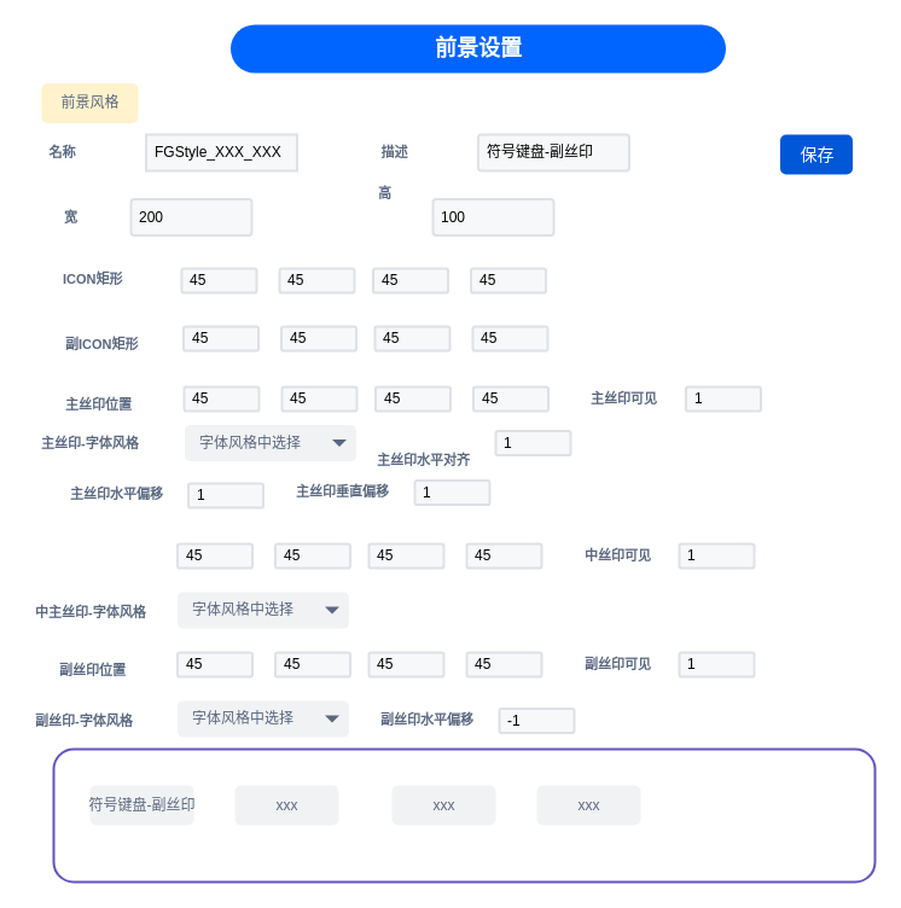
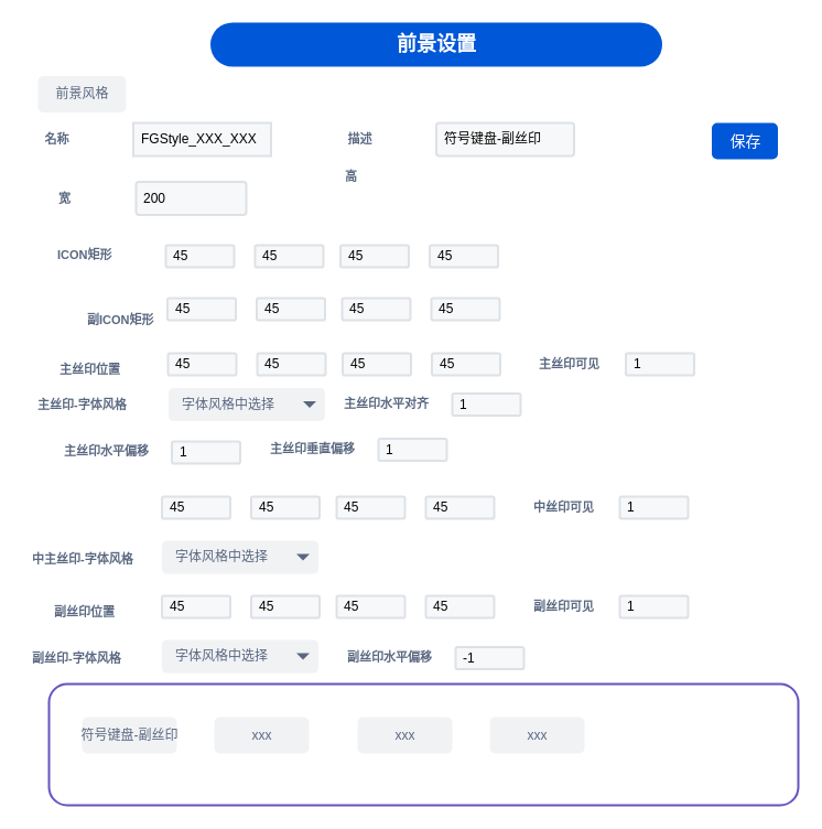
  <mxCell id="0" />
  <mxCell id="1" parent="0" />
  <mxCell id="2" value="名称" style="fillColor=none;strokeColor=none;html=1;fontSize=11;fontStyle=0;align=center;fontColor=#596780;fontStyle=1;fontSize=11;labelPosition=center;verticalLabelPosition=middle;verticalAlign=middle;" parent="1" vertex="1"><mxGeometry x="20.5" y="116" width="60" height="20" as="geometry" /></mxCell>
  <mxCell id="3" value="FGStyle_XXX_XXX" style="arcSize=9;fillColor=#F7F8F9;align=left;spacingLeft=5;strokeColor=#DEE1E6;html=1;strokeWidth=2;fontSize=12;rounded=0;" parent="1" vertex="1"><mxGeometry x="120.5" y="111" width="125" height="30" as="geometry" /></mxCell>
  <mxCell id="4" value="描述" style="fillColor=none;strokeColor=none;html=1;fontSize=11;fontStyle=0;align=center;fontColor=#596780;fontStyle=1;fontSize=11;labelPosition=center;verticalLabelPosition=middle;verticalAlign=middle;" parent="1" vertex="1"><mxGeometry x="295.5" y="116" width="60" height="20" as="geometry" /></mxCell>
  <mxCell id="5" value="符号键盘-副丝印" style="rounded=1;arcSize=9;fillColor=#F7F8F9;align=left;spacingLeft=5;strokeColor=#DEE1E6;html=1;strokeWidth=2;fontSize=12" parent="1" vertex="1"><mxGeometry x="395.5" y="111" width="125" height="30" as="geometry" /></mxCell>
  <mxCell id="6" value="保存" style="rounded=1;fillColor=#0057D8;strokeColor=none;fontColor=#ffffff;align=center;verticalAlign=middle;fontStyle=0;fontSize=14;html=1;shadow=0;dashed=0" parent="1" vertex="1"><mxGeometry x="645.5" y="111" width="60" height="33" as="geometry" /></mxCell>
  <mxCell id="7" value="" style="dashed=0;html=1;rounded=1;strokeColor=#6554C0;fontSize=12;align=center;fontStyle=1;strokeWidth=2;fontColor=#6554C0" parent="1" vertex="1"><mxGeometry x="44" y="620" width="680" height="110" as="geometry" /></mxCell>
  <mxCell id="8" value="符号键盘-副丝印" style="rounded=1;fillColor=#F1F2F4;strokeColor=none;html=1;fontColor=#596780;align=center;verticalAlign=middle;fontStyle=0;fontSize=12" parent="1" vertex="1"><mxGeometry x="74" y="650" width="86" height="33" as="geometry" /></mxCell>
  <mxCell id="9" value="xxx" style="rounded=1;fillColor=#F1F2F4;strokeColor=none;html=1;fontColor=#596780;align=center;verticalAlign=middle;fontStyle=0;fontSize=12" parent="1" vertex="1"><mxGeometry x="444" y="650" width="86" height="33" as="geometry" /></mxCell>
  <mxCell id="10" value="xxx" style="rounded=1;fillColor=#F1F2F4;strokeColor=none;html=1;fontColor=#596780;align=center;verticalAlign=middle;fontStyle=0;fontSize=12" parent="1" vertex="1"><mxGeometry x="324" y="650" width="86" height="33" as="geometry" /></mxCell>
  <mxCell id="11" value="xxx" style="rounded=1;fillColor=#F1F2F4;strokeColor=none;html=1;fontColor=#596780;align=center;verticalAlign=middle;fontStyle=0;fontSize=12" parent="1" vertex="1"><mxGeometry x="194" y="650" width="86" height="33" as="geometry" /></mxCell>
  <mxCell id="12" value="ICON矩形" style="fillColor=none;strokeColor=none;html=1;fontSize=11;fontStyle=0;align=left;fontColor=#596780;fontStyle=1;fontSize=11" parent="1" vertex="1"><mxGeometry x="50" y="221" width="60" height="20" as="geometry" /></mxCell>
  <mxCell id="13" value="45" style="rounded=1;arcSize=9;fillColor=#F7F8F9;align=left;spacingLeft=5;strokeColor=#DEE1E6;html=1;strokeWidth=2;fontSize=12" parent="1" vertex="1"><mxGeometry x="150" y="222" width="62" height="20" as="geometry" /></mxCell>
  <mxCell id="14" value="45" style="rounded=1;arcSize=9;fillColor=#F7F8F9;align=left;spacingLeft=5;strokeColor=#DEE1E6;html=1;strokeWidth=2;fontSize=12" parent="1" vertex="1"><mxGeometry x="231" y="222" width="62" height="20" as="geometry" /></mxCell>
  <mxCell id="15" value="45" style="rounded=1;arcSize=9;fillColor=#F7F8F9;align=left;spacingLeft=5;strokeColor=#DEE1E6;html=1;strokeWidth=2;fontSize=12" parent="1" vertex="1"><mxGeometry x="308.5" y="222" width="62" height="20" as="geometry" /></mxCell>
  <mxCell id="16" value="45" style="rounded=1;arcSize=9;fillColor=#F7F8F9;align=left;spacingLeft=5;strokeColor=#DEE1E6;html=1;strokeWidth=2;fontSize=12" parent="1" vertex="1"><mxGeometry x="389.5" y="222" width="62" height="20" as="geometry" /></mxCell>
- <mxCell id="17" value="副ICON矩形" style="fillColor=none;strokeColor=none;html=1;fontSize=11;fontStyle=0;align=left;fontColor=#596780;fontStyle=1;fontSize=11" parent="1" vertex="1"><mxGeometry x="51.5" y="275" width="60" height="20" as="geometry" /></mxCell>
+ <mxCell id="17" value="副ICON矩形" style="fillColor=none;strokeColor=none;html=1;fontSize=11;fontStyle=0;align=left;fontColor=#596780;fontStyle=1;fontSize=11" parent="1" vertex="1"><mxGeometry x="76.5" y="280" width="60" height="20" as="geometry" /></mxCell>
  <mxCell id="18" value="45" style="rounded=1;arcSize=9;fillColor=#F7F8F9;align=left;spacingLeft=5;strokeColor=#DEE1E6;html=1;strokeWidth=2;fontSize=12" parent="1" vertex="1"><mxGeometry x="151.5" y="270" width="62" height="20" as="geometry" /></mxCell>
  <mxCell id="19" value="45" style="rounded=1;arcSize=9;fillColor=#F7F8F9;align=left;spacingLeft=5;strokeColor=#DEE1E6;html=1;strokeWidth=2;fontSize=12" parent="1" vertex="1"><mxGeometry x="232.5" y="270" width="62" height="20" as="geometry" /></mxCell>
  <mxCell id="20" value="45" style="rounded=1;arcSize=9;fillColor=#F7F8F9;align=left;spacingLeft=5;strokeColor=#DEE1E6;html=1;strokeWidth=2;fontSize=12" parent="1" vertex="1"><mxGeometry x="310" y="270" width="62" height="20" as="geometry" /></mxCell>
  <mxCell id="21" value="45" style="rounded=1;arcSize=9;fillColor=#F7F8F9;align=left;spacingLeft=5;strokeColor=#DEE1E6;html=1;strokeWidth=2;fontSize=12" parent="1" vertex="1"><mxGeometry x="391" y="270" width="62" height="20" as="geometry" /></mxCell>
  <mxCell id="22" value="主丝印位置" style="fillColor=none;strokeColor=none;html=1;fontSize=11;fontStyle=0;align=left;fontColor=#596780;fontStyle=1;fontSize=11" parent="1" vertex="1"><mxGeometry x="52" y="325" width="60" height="20" as="geometry" /></mxCell>
  <mxCell id="23" value="45" style="rounded=1;arcSize=9;fillColor=#F7F8F9;align=left;spacingLeft=5;strokeColor=#DEE1E6;html=1;strokeWidth=2;fontSize=12" parent="1" vertex="1"><mxGeometry x="152" y="320" width="62" height="20" as="geometry" /></mxCell>
  <mxCell id="24" value="45" style="rounded=1;arcSize=9;fillColor=#F7F8F9;align=left;spacingLeft=5;strokeColor=#DEE1E6;html=1;strokeWidth=2;fontSize=12" parent="1" vertex="1"><mxGeometry x="233" y="320" width="62" height="20" as="geometry" /></mxCell>
  <mxCell id="25" value="45" style="rounded=1;arcSize=9;fillColor=#F7F8F9;align=left;spacingLeft=5;strokeColor=#DEE1E6;html=1;strokeWidth=2;fontSize=12" parent="1" vertex="1"><mxGeometry x="310.5" y="320" width="62" height="20" as="geometry" /></mxCell>
  <mxCell id="26" value="45" style="rounded=1;arcSize=9;fillColor=#F7F8F9;align=left;spacingLeft=5;strokeColor=#DEE1E6;html=1;strokeWidth=2;fontSize=12" parent="1" vertex="1"><mxGeometry x="391.5" y="320" width="62" height="20" as="geometry" /></mxCell>
  <mxCell id="27" value="主丝印-字体风格" style="fillColor=none;strokeColor=none;html=1;fontSize=11;fontStyle=0;align=left;fontColor=#596780;fontStyle=1;fontSize=11" parent="1" vertex="1"><mxGeometry x="32" y="356.5" width="93" height="20" as="geometry" /></mxCell>
  <mxCell id="28" value="45" style="rounded=1;arcSize=9;fillColor=#F7F8F9;align=left;spacingLeft=5;strokeColor=#DEE1E6;html=1;strokeWidth=2;fontSize=12" parent="1" vertex="1"><mxGeometry x="146.5" y="450" width="62" height="20" as="geometry" /></mxCell>
  <mxCell id="29" value="45" style="rounded=1;arcSize=9;fillColor=#F7F8F9;align=left;spacingLeft=5;strokeColor=#DEE1E6;html=1;strokeWidth=2;fontSize=12" parent="1" vertex="1"><mxGeometry x="227.5" y="450" width="62" height="20" as="geometry" /></mxCell>
  <mxCell id="30" value="45" style="rounded=1;arcSize=9;fillColor=#F7F8F9;align=left;spacingLeft=5;strokeColor=#DEE1E6;html=1;strokeWidth=2;fontSize=12" parent="1" vertex="1"><mxGeometry x="305" y="450" width="62" height="20" as="geometry" /></mxCell>
  <mxCell id="31" value="45" style="rounded=1;arcSize=9;fillColor=#F7F8F9;align=left;spacingLeft=5;strokeColor=#DEE1E6;html=1;strokeWidth=2;fontSize=12" parent="1" vertex="1"><mxGeometry x="386" y="450" width="62" height="20" as="geometry" /></mxCell>
  <mxCell id="32" value="中主丝印-字体风格" style="fillColor=none;strokeColor=none;html=1;fontSize=11;fontStyle=0;align=left;fontColor=#596780;fontStyle=1;fontSize=11" parent="1" vertex="1"><mxGeometry x="27" y="496.5" width="93" height="20" as="geometry" /></mxCell>
  <mxCell id="33" value="字体风格中选择" style="rounded=1;fillColor=#F1F2F4;strokeColor=none;html=1;fontColor=#596780;align=left;fontSize=12;spacingLeft=10" parent="1" vertex="1"><mxGeometry x="146.5" y="490" width="142" height="30" as="geometry" /></mxCell>
  <mxCell id="34" value="" style="shape=triangle;direction=south;fillColor=#596780;strokeColor=none;html=1" parent="33" vertex="1"><mxGeometry x="1" y="0.5" width="12" height="6" relative="1" as="geometry"><mxPoint x="-20" y="-3" as="offset" /></mxGeometry></mxCell>
  <mxCell id="35" value="副丝印位置" style="fillColor=none;strokeColor=none;html=1;fontSize=11;fontStyle=0;align=left;fontColor=#596780;fontStyle=1;fontSize=11" parent="1" vertex="1"><mxGeometry x="46.5" y="545" width="60" height="20" as="geometry" /></mxCell>
  <mxCell id="36" value="45" style="rounded=1;arcSize=9;fillColor=#F7F8F9;align=left;spacingLeft=5;strokeColor=#DEE1E6;html=1;strokeWidth=2;fontSize=12" parent="1" vertex="1"><mxGeometry x="146.5" y="540" width="62" height="20" as="geometry" /></mxCell>
  <mxCell id="37" value="45" style="rounded=1;arcSize=9;fillColor=#F7F8F9;align=left;spacingLeft=5;strokeColor=#DEE1E6;html=1;strokeWidth=2;fontSize=12" parent="1" vertex="1"><mxGeometry x="227.5" y="540" width="62" height="20" as="geometry" /></mxCell>
  <mxCell id="38" value="45" style="rounded=1;arcSize=9;fillColor=#F7F8F9;align=left;spacingLeft=5;strokeColor=#DEE1E6;html=1;strokeWidth=2;fontSize=12" parent="1" vertex="1"><mxGeometry x="305" y="540" width="62" height="20" as="geometry" /></mxCell>
  <mxCell id="39" value="45" style="rounded=1;arcSize=9;fillColor=#F7F8F9;align=left;spacingLeft=5;strokeColor=#DEE1E6;html=1;strokeWidth=2;fontSize=12" parent="1" vertex="1"><mxGeometry x="386" y="540" width="62" height="20" as="geometry" /></mxCell>
  <mxCell id="40" value="副丝印-字体风格" style="fillColor=none;strokeColor=none;html=1;fontSize=11;fontStyle=0;align=left;fontColor=#596780;fontStyle=1;fontSize=11" parent="1" vertex="1"><mxGeometry x="27" y="586.5" width="93" height="20" as="geometry" /></mxCell>
  <mxCell id="41" value="字体风格中选择" style="rounded=1;fillColor=#F1F2F4;strokeColor=none;html=1;fontColor=#596780;align=left;fontSize=12;spacingLeft=10" parent="1" vertex="1"><mxGeometry x="146.5" y="580" width="142" height="30" as="geometry" /></mxCell>
  <mxCell id="42" value="" style="shape=triangle;direction=south;fillColor=#596780;strokeColor=none;html=1" parent="41" vertex="1"><mxGeometry x="1" y="0.5" width="12" height="6" relative="1" as="geometry"><mxPoint x="-20" y="-3" as="offset" /></mxGeometry></mxCell>
  <mxCell id="43" value="字体风格中选择" style="rounded=1;fillColor=#F1F2F4;strokeColor=none;html=1;fontColor=#596780;align=left;fontSize=12;spacingLeft=10" parent="1" vertex="1"><mxGeometry x="152.5" y="351.5" width="142" height="30" as="geometry" /></mxCell>
  <mxCell id="44" value="" style="shape=triangle;direction=south;fillColor=#596780;strokeColor=none;html=1" parent="43" vertex="1"><mxGeometry x="1" y="0.5" width="12" height="6" relative="1" as="geometry"><mxPoint x="-20" y="-3" as="offset" /></mxGeometry></mxCell>
  <mxCell id="45" value="宽" style="fillColor=none;strokeColor=none;html=1;fontSize=11;fontStyle=0;align=center;fontColor=#596780;fontStyle=1;fontSize=11" parent="1" vertex="1"><mxGeometry x="28" y="169.5" width="60" height="20" as="geometry" /></mxCell>
- <mxCell id="46" value="200" style="rounded=1;arcSize=9;fillColor=#F7F8F9;align=left;spacingLeft=5;strokeColor=#DEE1E6;html=1;strokeWidth=2;fontSize=12" parent="1" vertex="1"><mxGeometry x="108" y="164.5" width="100" height="30" as="geometry" /></mxCell>
+ <mxCell id="46" value="200" style="rounded=1;arcSize=9;fillColor=#F7F8F9;align=left;spacingLeft=5;strokeColor=#DEE1E6;html=1;strokeWidth=2;fontSize=12" parent="1" vertex="1"><mxGeometry x="123" y="164.5" width="100" height="30" as="geometry" /></mxCell>
  <mxCell id="47" value="高" style="fillColor=none;strokeColor=none;html=1;fontSize=11;fontStyle=0;align=center;fontColor=#596780;fontStyle=1;fontSize=11" parent="1" vertex="1"><mxGeometry x="288" y="149.5" width="60" height="20" as="geometry" /></mxCell>
- <mxCell id="48" value="100" style="rounded=1;arcSize=9;fillColor=#F7F8F9;align=left;spacingLeft=5;strokeColor=#DEE1E6;html=1;strokeWidth=2;fontSize=12" parent="1" vertex="1"><mxGeometry x="358" y="164.5" width="100" height="30" as="geometry" /></mxCell>
- <mxCell id="49" value="主丝印水平对齐" style="fillColor=none;strokeColor=none;html=1;fontSize=11;fontStyle=0;align=left;fontColor=#596780;fontStyle=1;fontSize=11" parent="1" vertex="1"><mxGeometry x="310" y="372" width="89" height="17" as="geometry" /></mxCell>
+ <mxCell id="49" value="主丝印水平对齐" style="fillColor=none;strokeColor=none;html=1;fontSize=11;fontStyle=0;align=left;fontColor=#596780;fontStyle=1;fontSize=11" parent="1" vertex="1"><mxGeometry x="310" y="357" width="89" height="17" as="geometry" /></mxCell>
  <mxCell id="50" value="1" style="rounded=1;arcSize=9;fillColor=#F7F8F9;align=left;spacingLeft=5;strokeColor=#DEE1E6;html=1;strokeWidth=2;fontSize=12" parent="1" vertex="1"><mxGeometry x="410" y="356.5" width="62" height="20" as="geometry" /></mxCell>
  <mxCell id="51" value="副丝印水平偏移" style="fillColor=none;strokeColor=none;html=1;fontSize=11;fontStyle=0;align=left;fontColor=#596780;fontStyle=1;fontSize=11" parent="1" vertex="1"><mxGeometry x="313" y="587" width="89" height="17" as="geometry" /></mxCell>
  <mxCell id="52" value="-1" style="rounded=1;arcSize=9;fillColor=#F7F8F9;align=left;spacingLeft=5;strokeColor=#DEE1E6;html=1;strokeWidth=2;fontSize=12" parent="1" vertex="1"><mxGeometry x="413" y="586.5" width="62" height="20" as="geometry" /></mxCell>
  <mxCell id="53" value="主丝印可见" style="fillColor=none;strokeColor=none;html=1;fontSize=11;fontStyle=0;align=left;fontColor=#596780;fontStyle=1;fontSize=11" parent="1" vertex="1"><mxGeometry x="487" y="320" width="60" height="20" as="geometry" /></mxCell>
  <mxCell id="54" value="1" style="rounded=1;arcSize=9;fillColor=#F7F8F9;align=left;spacingLeft=5;strokeColor=#DEE1E6;html=1;strokeWidth=2;fontSize=12" parent="1" vertex="1"><mxGeometry x="567.5" y="320" width="62" height="20" as="geometry" /></mxCell>
  <mxCell id="55" value="中丝印可见" style="fillColor=none;strokeColor=none;html=1;fontSize=11;fontStyle=0;align=left;fontColor=#596780;fontStyle=1;fontSize=11" parent="1" vertex="1"><mxGeometry x="481.5" y="450" width="60" height="20" as="geometry" /></mxCell>
  <mxCell id="56" value="1" style="rounded=1;arcSize=9;fillColor=#F7F8F9;align=left;spacingLeft=5;strokeColor=#DEE1E6;html=1;strokeWidth=2;fontSize=12" parent="1" vertex="1"><mxGeometry x="562" y="450" width="62" height="20" as="geometry" /></mxCell>
  <mxCell id="57" value="副丝印可见" style="fillColor=none;strokeColor=none;html=1;fontSize=11;fontStyle=0;align=left;fontColor=#596780;fontStyle=1;fontSize=11" parent="1" vertex="1"><mxGeometry x="481.5" y="540" width="60" height="20" as="geometry" /></mxCell>
  <mxCell id="58" value="1" style="rounded=1;arcSize=9;fillColor=#F7F8F9;align=left;spacingLeft=5;strokeColor=#DEE1E6;html=1;strokeWidth=2;fontSize=12" parent="1" vertex="1"><mxGeometry x="562" y="540" width="62" height="20" as="geometry" /></mxCell>
- <mxCell id="59" value="前景设置" style="rounded=1;fillColor=#0065FF;strokeColor=none;html=1;fontColor=#ffffff;align=center;verticalAlign=middle;whiteSpace=wrap;fontSize=18;fontStyle=1;arcSize=50" vertex="1" parent="1"><mxGeometry x="190.5" y="20" width="410" height="40" as="geometry" /></mxCell>
- <mxCell id="60" value="前景风格" style="rounded=1;align=center;fillColor=#fff2cc;strokeColor=none;html=1;fontColor=#596780;fontSize=12;" vertex="1" parent="1"><mxGeometry x="34" y="68.5" width="80" height="33" as="geometry" /></mxCell>
+ <mxCell id="59" value="前景设置" style="rounded=1;fillColor=#0057d8;strokeColor=none;html=1;fontColor=#ffffff;align=center;verticalAlign=middle;whiteSpace=wrap;fontSize=18;fontStyle=1;arcSize=50;" vertex="1" parent="1"><mxGeometry x="190.5" y="20" width="410" height="40" as="geometry" /></mxCell>
+ <mxCell id="60" value="前景风格" style="rounded=1;align=center;fillColor=#F1F2F4;strokeColor=none;html=1;fontColor=#596780;fontSize=12" vertex="1" parent="1"><mxGeometry x="34" y="68.5" width="80" height="33" as="geometry" /></mxCell>
  <mxCell id="61" value="主丝印水平偏移" style="fillColor=none;strokeColor=none;html=1;fontSize=11;fontStyle=0;align=left;fontColor=#596780;fontStyle=1;fontSize=11" vertex="1" parent="1"><mxGeometry x="55.5" y="400.5" width="89" height="17" as="geometry" /></mxCell>
  <mxCell id="62" value="1" style="rounded=1;arcSize=9;fillColor=#F7F8F9;align=left;spacingLeft=5;strokeColor=#DEE1E6;html=1;strokeWidth=2;fontSize=12" vertex="1" parent="1"><mxGeometry x="155.5" y="400" width="62" height="20" as="geometry" /></mxCell>
  <mxCell id="63" value="主丝印垂直偏移" style="fillColor=none;strokeColor=none;html=1;fontSize=11;fontStyle=0;align=left;fontColor=#596780;fontStyle=1;fontSize=11" vertex="1" parent="1"><mxGeometry x="243" y="398" width="89" height="17" as="geometry" /></mxCell>
  <mxCell id="64" value="1" style="rounded=1;arcSize=9;fillColor=#F7F8F9;align=left;spacingLeft=5;strokeColor=#DEE1E6;html=1;strokeWidth=2;fontSize=12" vertex="1" parent="1"><mxGeometry x="343" y="397.5" width="62" height="20" as="geometry" /></mxCell>
